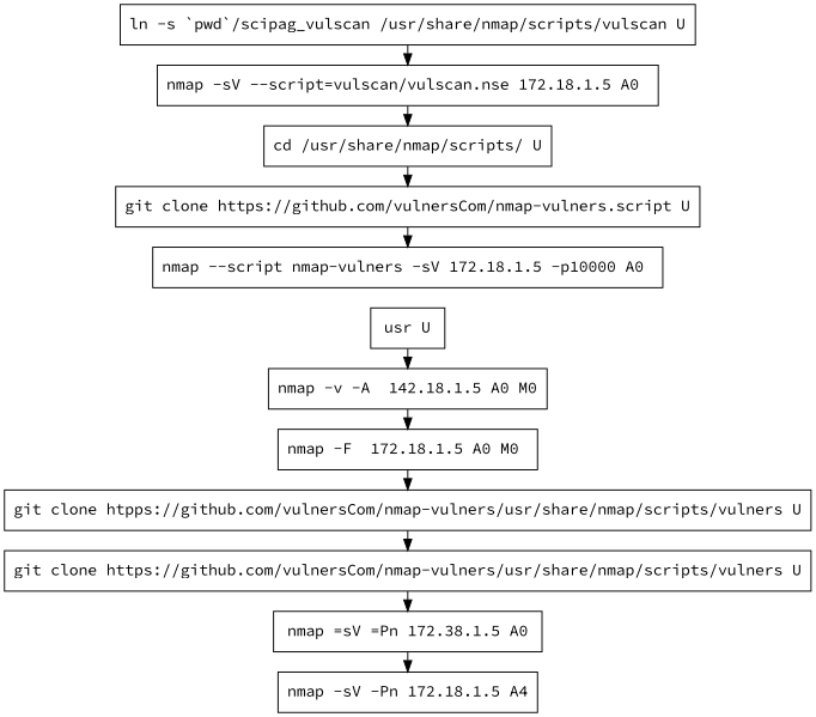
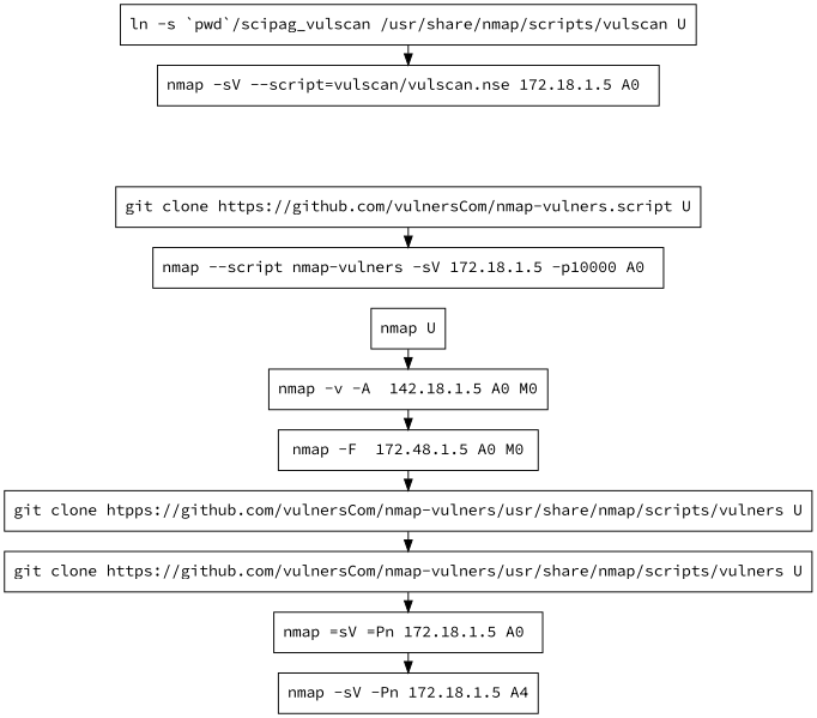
  digraph {
    fontname="Source Code Pro"
    rankdir=LR
    node [fontname="Source Code Pro" shape=box]
    edge [constraint=false fontname="Source Code Pro"]
-   n1 [label="usr U"]
+   n1 [label="nmap U"]
    n2 [label="nmap -v -A  142.18.1.5 A0 M0"]
-   n3 [label="nmap -F  172.18.1.5 A0 M0 "]
+   n3 [label="nmap -F  172.48.1.5 A0 M0"]
    n4 [label="git clone htpps://github.com/vulnersCom/nmap-vulners/usr/share/nmap/scripts/vulners U"]
    n5 [label="git clone https://github.com/vulnersCom/nmap-vulners/usr/share/nmap/scripts/vulners U"]
-   n6 [label="nmap =sV =Pn 172.38.1.5 A0"]
+   n6 [label="nmap =sV =Pn 172.18.1.5 A0 "]
    n7 [label="nmap -sV -Pn 172.18.1.5 A4"]
    n8 [label="ln -s `pwd`/scipag_vulscan /usr/share/nmap/scripts/vulscan U"]
    n9 [label="nmap -sV --script=vulscan/vulscan.nse 172.18.1.5 A0 "]
-   n10 [label="cd /usr/share/nmap/scripts/ U"]
    n11 [label="git clone https://github.com/vulnersCom/nmap-vulners.script U"]
    n12 [label="nmap --script nmap-vulners -sV 172.18.1.5 -p10000 A0 "]
    n1 -> n2
    n2 -> n3
    n3 -> n4
    n4 -> n5
    n5 -> n6
    n6 -> n7
    n8 -> n9
-   n9 -> n10
-   n10 -> n11
    n11 -> n12
  }
